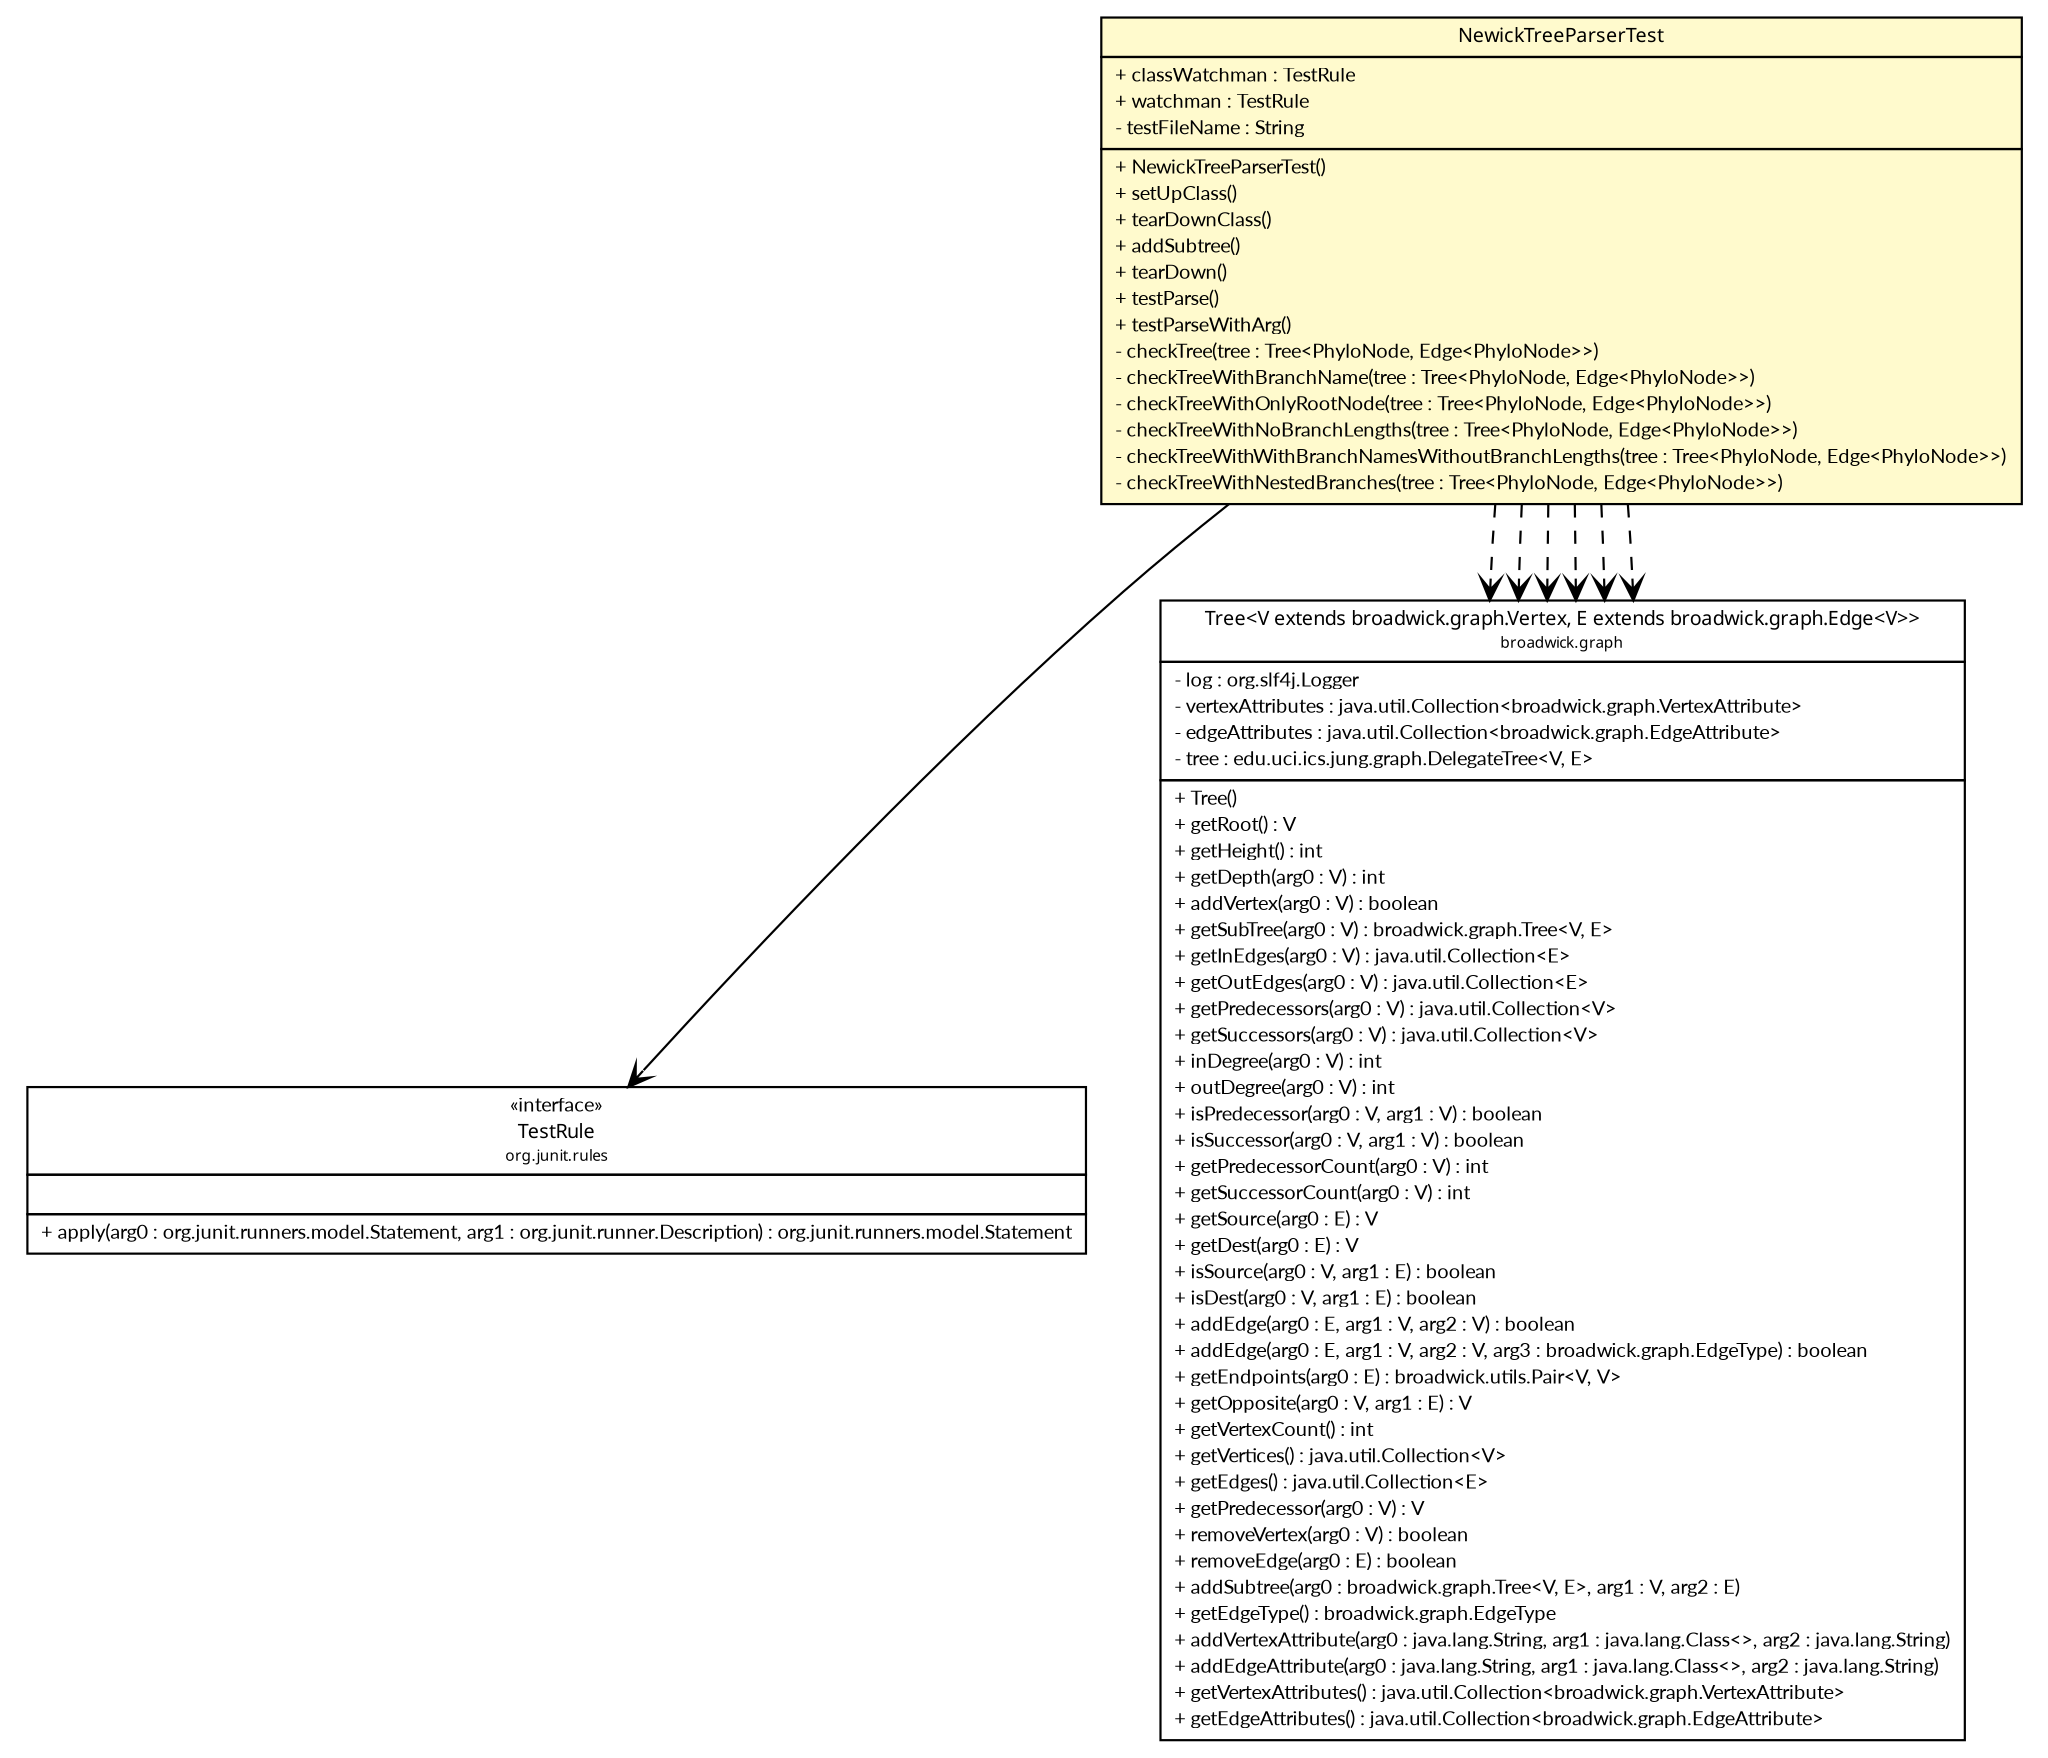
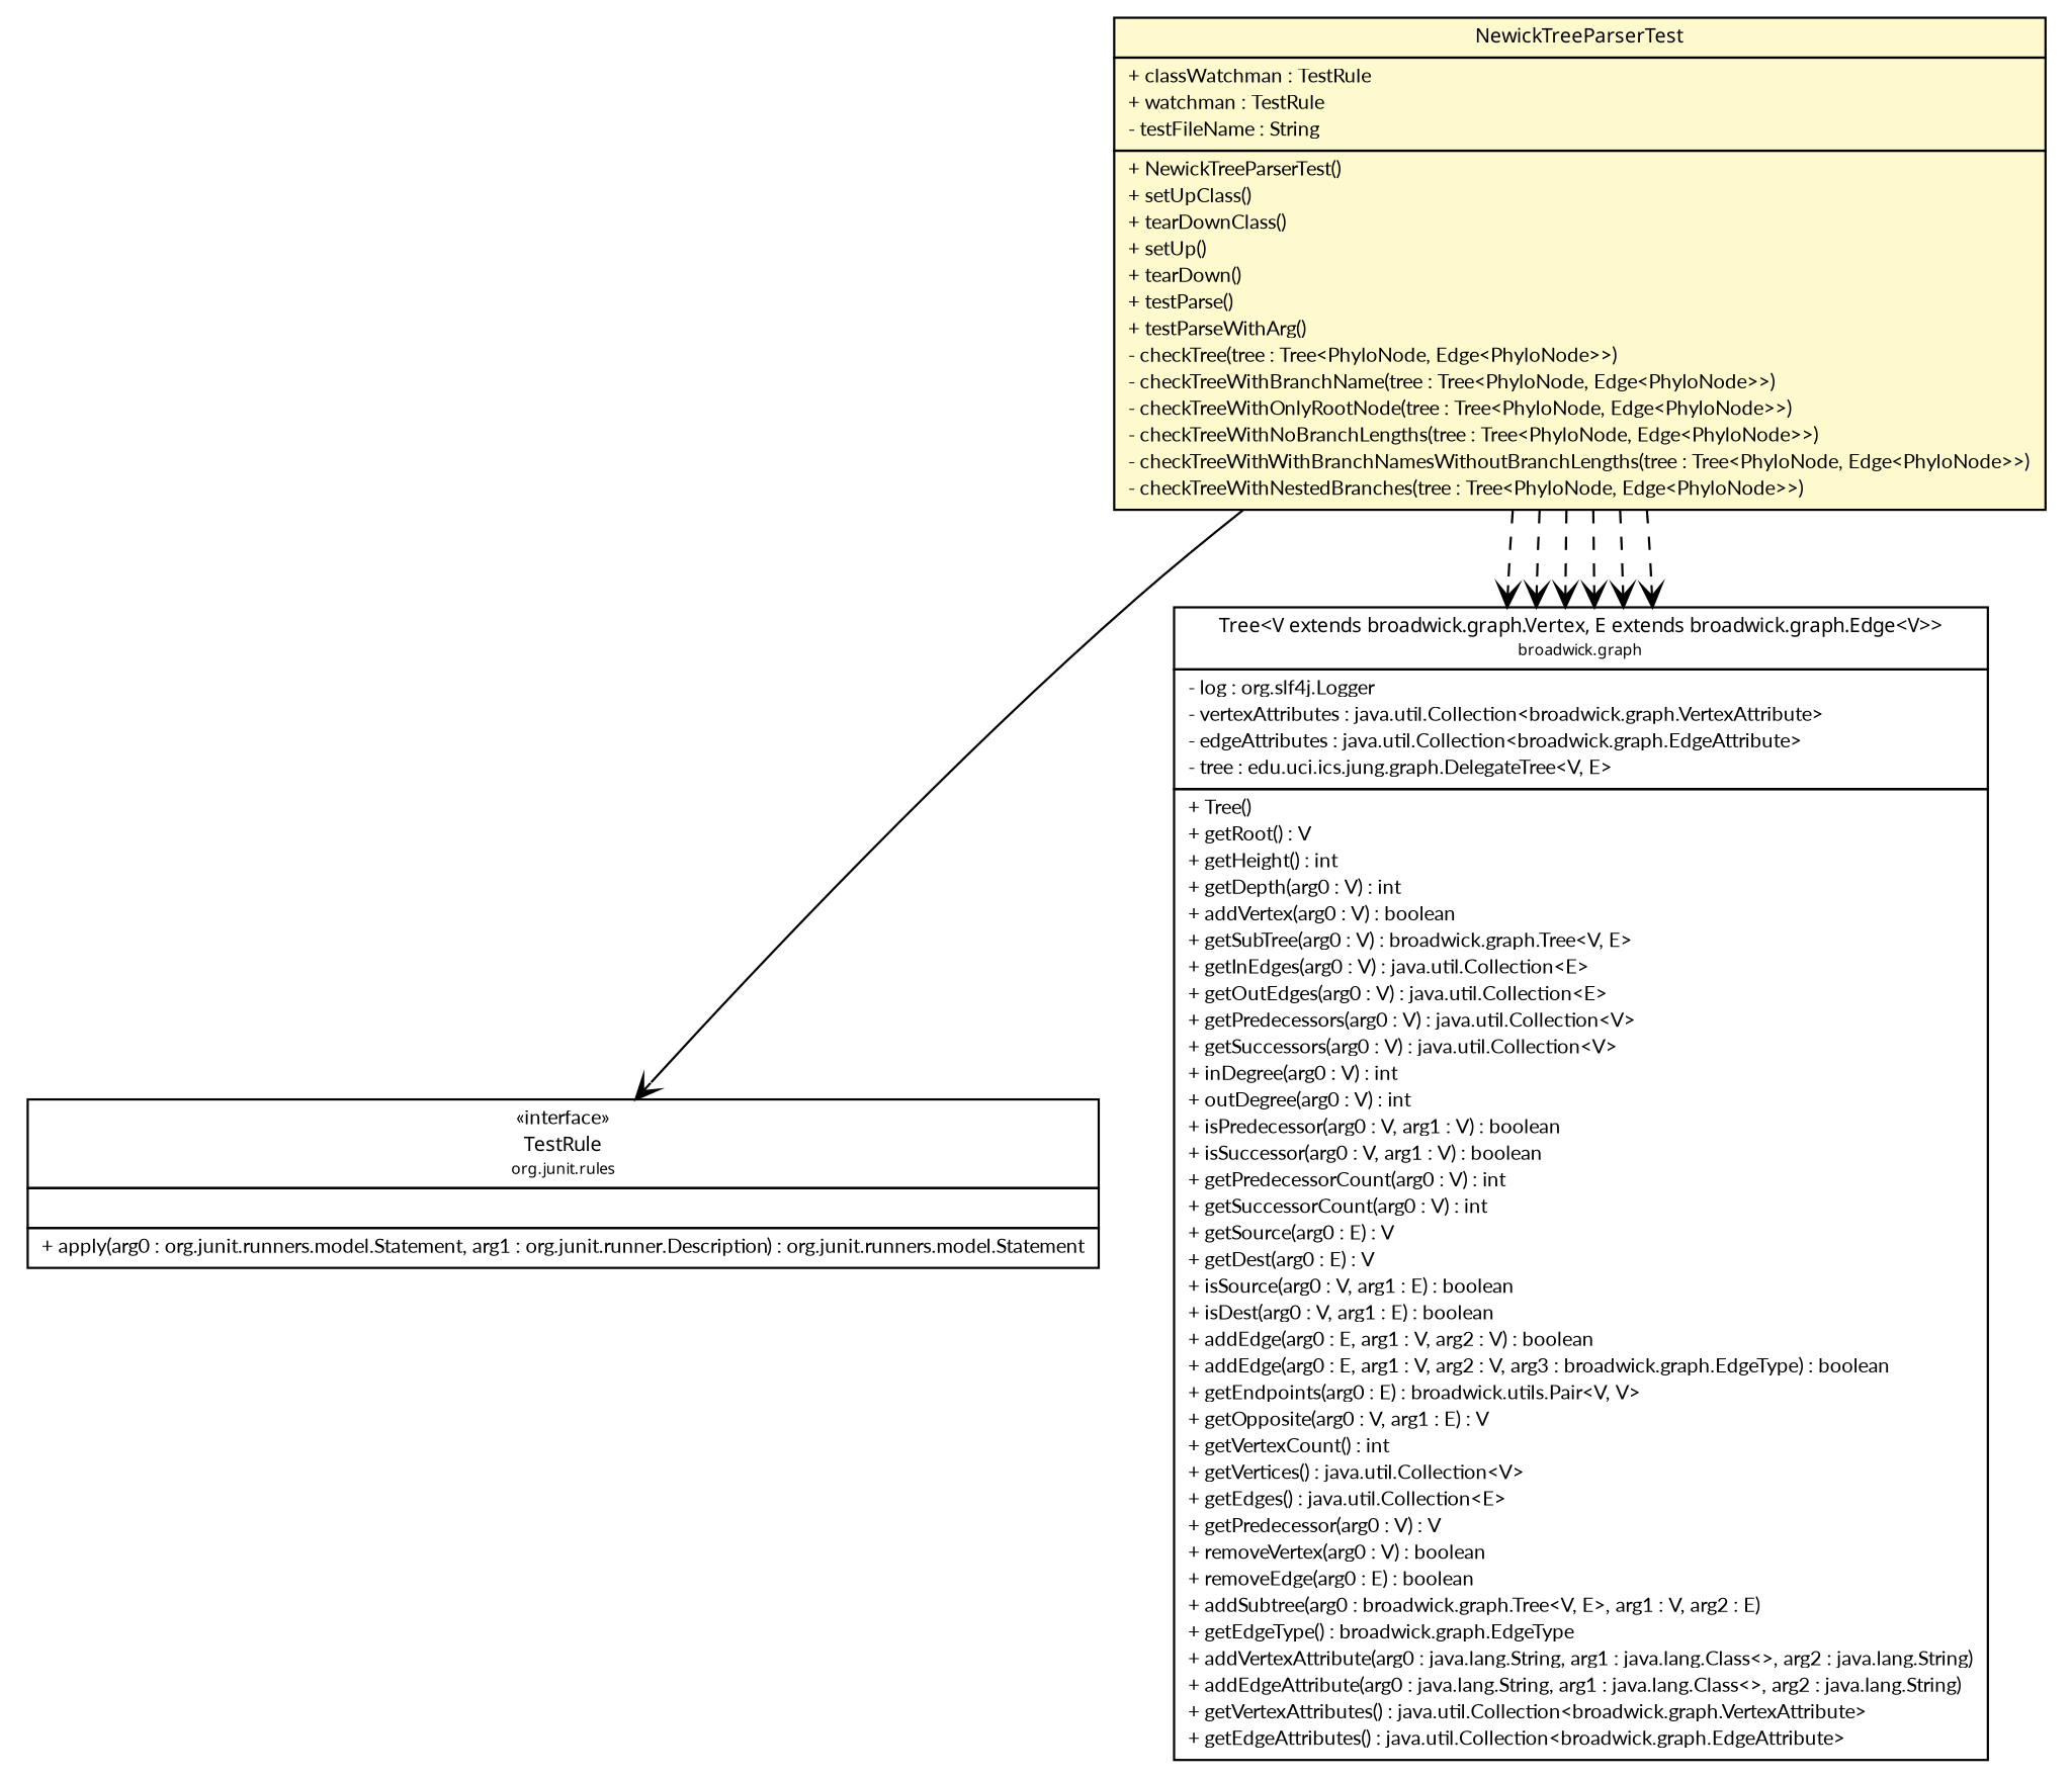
  digraph {
    nodesep=0.25
    ranksep=0.5
    fontname=Lato
    node [fontcolor=black fontname=Lato fontsize=9.0 shape=plaintext]
    edge [arrowhead=open color=black fontcolor=black fontname=Lato fontsize=10.0 headport=p labelfontname="Trebuchet MS" labelfontsize=10 tailport=p style=dashed]
-   n1 [label=<<table title="broadwick.phylo.NewickTreeParserTest" border="0" cellborder="1" cellspacing="0" cellpadding="2" port="p" bgcolor="lemonChiffon" href="./NewickTreeParserTest.html"> 		<tr><td><table border="0" cellspacing="0" cellpadding="1"> <tr><td align="center" balign="center"><font face="Trebuchet MS"> NewickTreeParserTest </font></td></tr> 		</table></td></tr> 		<tr><td><table border="0" cellspacing="0" cellpadding="1"> <tr><td align="left" balign="left"> + classWatchman : TestRule </td></tr> <tr><td align="left" balign="left"> + watchman : TestRule </td></tr> <tr><td align="left" balign="left"> - testFileName : String </td></tr> 		</table></td></tr> 		<tr><td><table border="0" cellspacing="0" cellpadding="1"> <tr><td align="left" balign="left"> + NewickTreeParserTest() </td></tr> <tr><td align="left" balign="left"> + setUpClass() </td></tr> <tr><td align="left" balign="left"> + tearDownClass() </td></tr> <tr><td align="left" balign="left"> + addSubtree() </td></tr> <tr><td align="left" balign="left"> + tearDown() </td></tr> <tr><td align="left" balign="left"> + testParse() </td></tr> <tr><td align="left" balign="left"> + testParseWithArg() </td></tr> <tr><td align="left" balign="left"> - checkTree(tree : Tree&lt;PhyloNode, Edge&lt;PhyloNode&gt;&gt;) </td></tr> <tr><td align="left" balign="left"> - checkTreeWithBranchName(tree : Tree&lt;PhyloNode, Edge&lt;PhyloNode&gt;&gt;) </td></tr> <tr><td align="left" balign="left"> - checkTreeWithOnlyRootNode(tree : Tree&lt;PhyloNode, Edge&lt;PhyloNode&gt;&gt;) </td></tr> <tr><td align="left" balign="left"> - checkTreeWithNoBranchLengths(tree : Tree&lt;PhyloNode, Edge&lt;PhyloNode&gt;&gt;) </td></tr> <tr><td align="left" balign="left"> - checkTreeWithWithBranchNamesWithoutBranchLengths(tree : Tree&lt;PhyloNode, Edge&lt;PhyloNode&gt;&gt;) </td></tr> <tr><td align="left" balign="left"> - checkTreeWithNestedBranches(tree : Tree&lt;PhyloNode, Edge&lt;PhyloNode&gt;&gt;) </td></tr> 		</table></td></tr> 		</table>>]
+   n1 [label=<<table title="broadwick.phylo.NewickTreeParserTest" border="0" cellborder="1" cellspacing="0" cellpadding="2" port="p" bgcolor="lemonChiffon" href="./NewickTreeParserTest.html"> 		<tr><td><table border="0" cellspacing="0" cellpadding="1"> <tr><td align="center" balign="center"><font face="Trebuchet MS"> NewickTreeParserTest </font></td></tr> 		</table></td></tr> 		<tr><td><table border="0" cellspacing="0" cellpadding="1"> <tr><td align="left" balign="left"> + classWatchman : TestRule </td></tr> <tr><td align="left" balign="left"> + watchman : TestRule </td></tr> <tr><td align="left" balign="left"> - testFileName : String </td></tr> 		</table></td></tr> 		<tr><td><table border="0" cellspacing="0" cellpadding="1"> <tr><td align="left" balign="left"> + NewickTreeParserTest() </td></tr> <tr><td align="left" balign="left"> + setUpClass() </td></tr> <tr><td align="left" balign="left"> + tearDownClass() </td></tr> <tr><td align="left" balign="left"> + setUp() </td></tr> <tr><td align="left" balign="left"> + tearDown() </td></tr> <tr><td align="left" balign="left"> + testParse() </td></tr> <tr><td align="left" balign="left"> + testParseWithArg() </td></tr> <tr><td align="left" balign="left"> - checkTree(tree : Tree&lt;PhyloNode, Edge&lt;PhyloNode&gt;&gt;) </td></tr> <tr><td align="left" balign="left"> - checkTreeWithBranchName(tree : Tree&lt;PhyloNode, Edge&lt;PhyloNode&gt;&gt;) </td></tr> <tr><td align="left" balign="left"> - checkTreeWithOnlyRootNode(tree : Tree&lt;PhyloNode, Edge&lt;PhyloNode&gt;&gt;) </td></tr> <tr><td align="left" balign="left"> - checkTreeWithNoBranchLengths(tree : Tree&lt;PhyloNode, Edge&lt;PhyloNode&gt;&gt;) </td></tr> <tr><td align="left" balign="left"> - checkTreeWithWithBranchNamesWithoutBranchLengths(tree : Tree&lt;PhyloNode, Edge&lt;PhyloNode&gt;&gt;) </td></tr> <tr><td align="left" balign="left"> - checkTreeWithNestedBranches(tree : Tree&lt;PhyloNode, Edge&lt;PhyloNode&gt;&gt;) </td></tr> 		</table></td></tr> 		</table>>]
    n2 [label=<<table title="org.junit.rules.TestRule" border="0" cellborder="1" cellspacing="0" cellpadding="2" port="p" href="http://java.sun.com/j2se/1.4.2/docs/api/org/junit/rules/TestRule.html"> 		<tr><td><table border="0" cellspacing="0" cellpadding="1"> <tr><td align="center" balign="center"> &#171;interface&#187; </td></tr> <tr><td align="center" balign="center"><font face="Trebuchet MS"> TestRule </font></td></tr> <tr><td align="center" balign="center"><font face="Trebuchet MS" point-size="7.0"> org.junit.rules </font></td></tr> 		</table></td></tr> 		<tr><td><table border="0" cellspacing="0" cellpadding="1"> <tr><td align="left" balign="left">  </td></tr> 		</table></td></tr> 		<tr><td><table border="0" cellspacing="0" cellpadding="1"> <tr><td align="left" balign="left"> + apply(arg0 : org.junit.runners.model.Statement, arg1 : org.junit.runner.Description) : org.junit.runners.model.Statement </td></tr> 		</table></td></tr> 		</table>>]
    n3 [label=<<table title="broadwick.graph.Tree" border="0" cellborder="1" cellspacing="0" cellpadding="2" port="p" href="http://java.sun.com/j2se/1.4.2/docs/api/broadwick/graph/Tree.html"> 		<tr><td><table border="0" cellspacing="0" cellpadding="1"> <tr><td align="center" balign="center"><font face="Trebuchet MS"> Tree&lt;V extends broadwick.graph.Vertex, E extends broadwick.graph.Edge&lt;V&gt;&gt; </font></td></tr> <tr><td align="center" balign="center"><font face="Trebuchet MS" point-size="7.0"> broadwick.graph </font></td></tr> 		</table></td></tr> 		<tr><td><table border="0" cellspacing="0" cellpadding="1"> <tr><td align="left" balign="left"> - log : org.slf4j.Logger </td></tr> <tr><td align="left" balign="left"> - vertexAttributes : java.util.Collection&lt;broadwick.graph.VertexAttribute&gt; </td></tr> <tr><td align="left" balign="left"> - edgeAttributes : java.util.Collection&lt;broadwick.graph.EdgeAttribute&gt; </td></tr> <tr><td align="left" balign="left"> - tree : edu.uci.ics.jung.graph.DelegateTree&lt;V, E&gt; </td></tr> 		</table></td></tr> 		<tr><td><table border="0" cellspacing="0" cellpadding="1"> <tr><td align="left" balign="left"> + Tree() </td></tr> <tr><td align="left" balign="left"> + getRoot() : V </td></tr> <tr><td align="left" balign="left"> + getHeight() : int </td></tr> <tr><td align="left" balign="left"> + getDepth(arg0 : V) : int </td></tr> <tr><td align="left" balign="left"> + addVertex(arg0 : V) : boolean </td></tr> <tr><td align="left" balign="left"> + getSubTree(arg0 : V) : broadwick.graph.Tree&lt;V, E&gt; </td></tr> <tr><td align="left" balign="left"> + getInEdges(arg0 : V) : java.util.Collection&lt;E&gt; </td></tr> <tr><td align="left" balign="left"> + getOutEdges(arg0 : V) : java.util.Collection&lt;E&gt; </td></tr> <tr><td align="left" balign="left"> + getPredecessors(arg0 : V) : java.util.Collection&lt;V&gt; </td></tr> <tr><td align="left" balign="left"> + getSuccessors(arg0 : V) : java.util.Collection&lt;V&gt; </td></tr> <tr><td align="left" balign="left"> + inDegree(arg0 : V) : int </td></tr> <tr><td align="left" balign="left"> + outDegree(arg0 : V) : int </td></tr> <tr><td align="left" balign="left"> + isPredecessor(arg0 : V, arg1 : V) : boolean </td></tr> <tr><td align="left" balign="left"> + isSuccessor(arg0 : V, arg1 : V) : boolean </td></tr> <tr><td align="left" balign="left"> + getPredecessorCount(arg0 : V) : int </td></tr> <tr><td align="left" balign="left"> + getSuccessorCount(arg0 : V) : int </td></tr> <tr><td align="left" balign="left"> + getSource(arg0 : E) : V </td></tr> <tr><td align="left" balign="left"> + getDest(arg0 : E) : V </td></tr> <tr><td align="left" balign="left"> + isSource(arg0 : V, arg1 : E) : boolean </td></tr> <tr><td align="left" balign="left"> + isDest(arg0 : V, arg1 : E) : boolean </td></tr> <tr><td align="left" balign="left"> + addEdge(arg0 : E, arg1 : V, arg2 : V) : boolean </td></tr> <tr><td align="left" balign="left"> + addEdge(arg0 : E, arg1 : V, arg2 : V, arg3 : broadwick.graph.EdgeType) : boolean </td></tr> <tr><td align="left" balign="left"> + getEndpoints(arg0 : E) : broadwick.utils.Pair&lt;V, V&gt; </td></tr> <tr><td align="left" balign="left"> + getOpposite(arg0 : V, arg1 : E) : V </td></tr> <tr><td align="left" balign="left"> + getVertexCount() : int </td></tr> <tr><td align="left" balign="left"> + getVertices() : java.util.Collection&lt;V&gt; </td></tr> <tr><td align="left" balign="left"> + getEdges() : java.util.Collection&lt;E&gt; </td></tr> <tr><td align="left" balign="left"> + getPredecessor(arg0 : V) : V </td></tr> <tr><td align="left" balign="left"> + removeVertex(arg0 : V) : boolean </td></tr> <tr><td align="left" balign="left"> + removeEdge(arg0 : E) : boolean </td></tr> <tr><td align="left" balign="left"> + addSubtree(arg0 : broadwick.graph.Tree&lt;V, E&gt;, arg1 : V, arg2 : E) </td></tr> <tr><td align="left" balign="left"> + getEdgeType() : broadwick.graph.EdgeType </td></tr> <tr><td align="left" balign="left"> + addVertexAttribute(arg0 : java.lang.String, arg1 : java.lang.Class&lt;&gt;, arg2 : java.lang.String) </td></tr> <tr><td align="left" balign="left"> + addEdgeAttribute(arg0 : java.lang.String, arg1 : java.lang.Class&lt;&gt;, arg2 : java.lang.String) </td></tr> <tr><td align="left" balign="left"> + getVertexAttributes() : java.util.Collection&lt;broadwick.graph.VertexAttribute&gt; </td></tr> <tr><td align="left" balign="left"> + getEdgeAttributes() : java.util.Collection&lt;broadwick.graph.EdgeAttribute&gt; </td></tr> 		</table></td></tr> 		</table>>]
    n1 -> n2 [style=""]
    n1 -> n3
    n1 -> n3
    n1 -> n3
    n1 -> n3
    n1 -> n3
    n1 -> n3
  }
